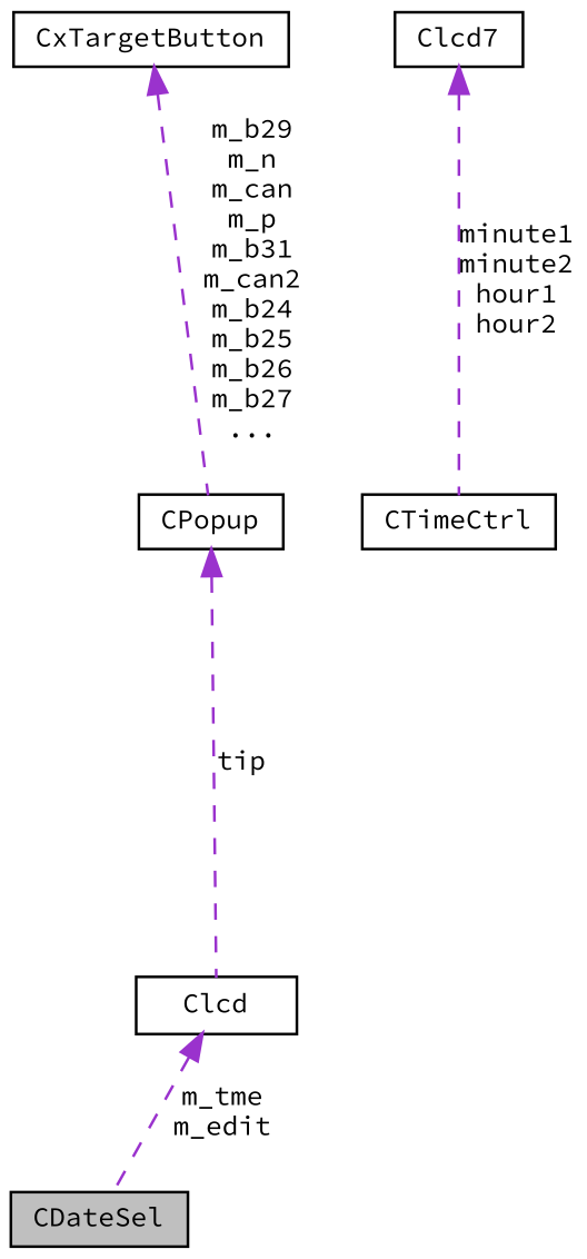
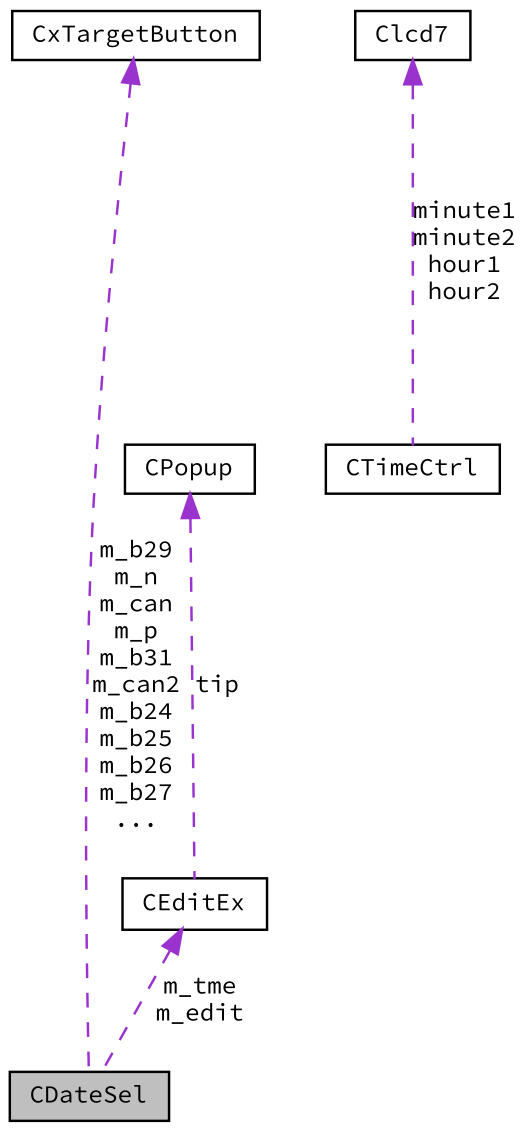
  digraph {
    fontname="Source Code Pro"
    node [color=black fillcolor=white fontname="Source Code Pro" fontsize=10 shape=record style=filled]
    edge [color=darkorchid3 dir=back fontname="Source Code Pro" fontsize=10 labelfontname=FreeSans labelfontsize=10 style=dashed]
    n1 [fillcolor=grey75 fontcolor=black height=0.2 label=CDateSel width=0.4]
    n2 [height=0.2 label=CxTargetButton width=0.4]
    n3 [height=0.2 label=CTimeCtrl width=0.4]
    n4 [height=0.2 label=Clcd7 width=0.4]
-   n5 [height=0.2 label=Clcd width=0.4]
+   n5 [height=0.2 label=CEditEx width=0.4]
    n6 [height=0.2 label=CPopup width=0.4]
-   n2 -> n6 [label="m_b29\nm_n\nm_can\nm_p\nm_b31\nm_can2\nm_b24\nm_b25\nm_b26\nm_b27\n..."]
+   n2 -> n1 [label="m_b29\nm_n\nm_can\nm_p\nm_b31\nm_can2\nm_b24\nm_b25\nm_b26\nm_b27\n..."]
    n4 -> n3 [label="minute1\nminute2\nhour1\nhour2"]
    n5 -> n1 [label="m_tme\nm_edit"]
    n6 -> n5 [label=tip]
  }
